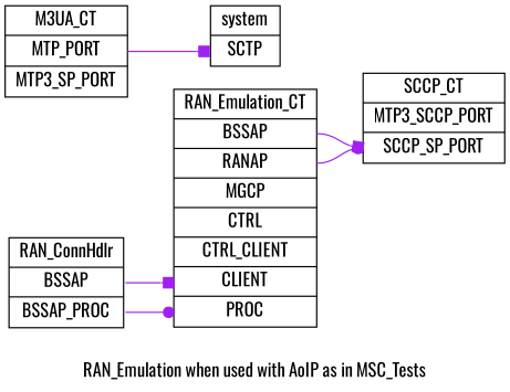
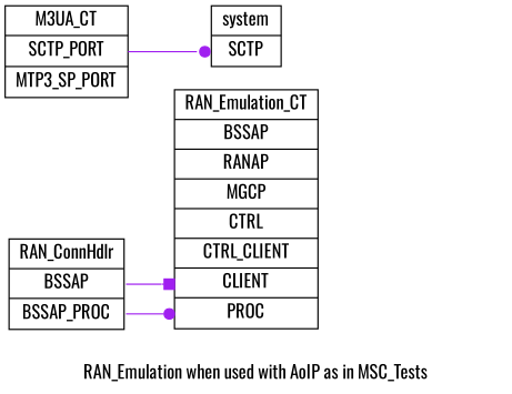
  digraph {
    fontname=Oswald
    label="RAN_Emulation when used with AoIP as in MSC_Tests"
    rankdir=LR
    node [fontname=Oswald shape=record]
    edge [arrowhead=box color=purple fontname=Oswald headport=SCCP_SP_PORT tailport=BSSAP]
    n1 [label="<f0> RAN_ConnHdlr | <BSSAP> BSSAP | <BSSAP_PROC> BSSAP_PROC"]
    n2 [label="<f0> RAN_Emulation_CT | <BSSAP> BSSAP | <RANAP> RANAP | <MGCP> MGCP | <CTRL> CTRL | <CTRL_CLIENT> CTRL_CLIENT | <CLIENT> CLIENT | <PROC> PROC"]
-   n3 [label="<f0> SCCP_CT | <MTP3_SCCP_PORT> MTP3_SCCP_PORT | <SCCP_SP_PORT> SCCP_SP_PORT"]
-   n4 [label="<f0> M3UA_CT | <STCP_PORT> MTP_PORT | <MTP3_SP_PORT> MTP3_SP_PORT"]
+   n4 [label="<f0> M3UA_CT | <STCP_PORT> SCTP_PORT | <MTP3_SP_PORT> MTP3_SP_PORT"]
    n5 [label="<f0> system | <SCTP> SCTP"]
    n1 -> n2 [headport=CLIENT]
    n1 -> n2 [arrowhead=dot headport=PROC tailport=BSSAP_PROC]
-   n2 -> n3
-   n2 -> n3 [arrowhead=dot tailport=RANAP]
-   n4 -> n5 [headport=SCTP tailport=SCTP_PORT]
+   n4 -> n5 [arrowhead=dot headport=SCTP tailport=SCTP_PORT]
  }
